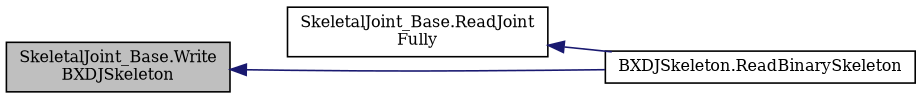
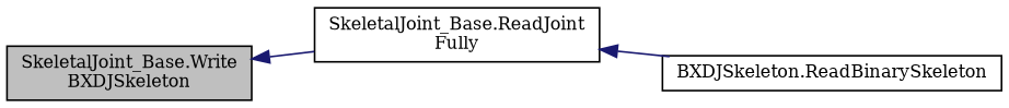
  digraph {
    fontname="DejaVu Serif"
    rankdir=LR
    node [color=black fillcolor=white fontname="DejaVu Serif" fontsize=10 shape=record style=filled]
    edge [color=midnightblue dir=back fontname="DejaVu Serif" fontsize=10 labelfontname=Helvetica labelfontsize=10 style=solid]
    n1 [fillcolor=grey75 fontcolor=black height=0.2 label="SkeletalJoint_Base.Write\lBXDJSkeleton" width=0.4]
    n2 [height=0.2 label="SkeletalJoint_Base.ReadJoint\lFully" width=0.4]
    n3 [height=0.2 label="BXDJSkeleton.ReadBinarySkeleton" width=0.4]
-   n1 -> n3
+   n1 -> n2
    n2 -> n3
  }
